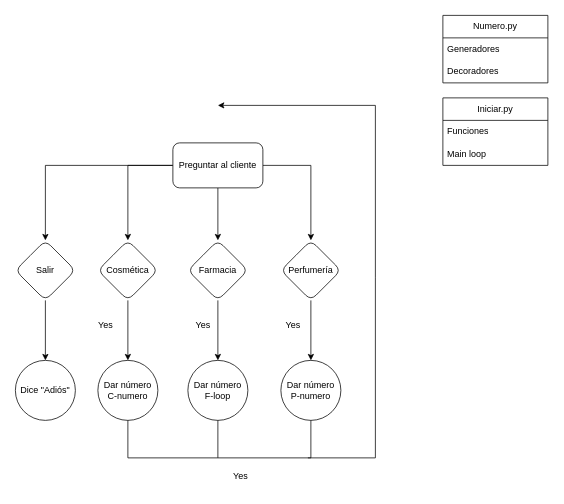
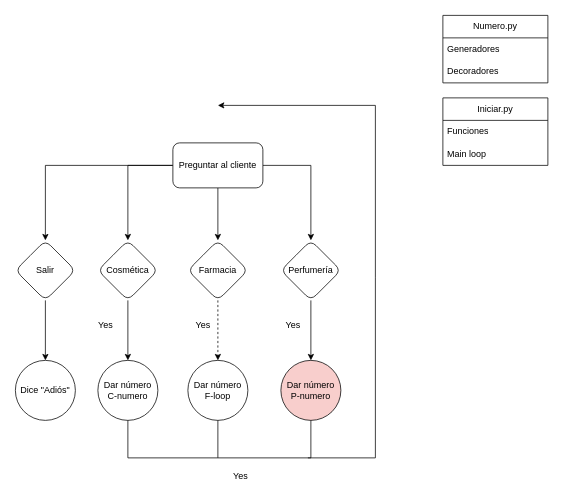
  <mxCell id="0" />
  <mxCell id="1" parent="0" />
  <mxCell id="2" value="" style="edgeStyle=orthogonalEdgeStyle;rounded=0;orthogonalLoop=1;jettySize=auto;html=1;" edge="1" parent="1" source="6" target="8"><mxGeometry relative="1" as="geometry" /></mxCell>
  <mxCell id="3" value="" style="edgeStyle=orthogonalEdgeStyle;rounded=0;orthogonalLoop=1;jettySize=auto;html=1;" edge="1" parent="1" source="6" target="10"><mxGeometry relative="1" as="geometry" /></mxCell>
  <mxCell id="4" value="" style="edgeStyle=orthogonalEdgeStyle;rounded=0;orthogonalLoop=1;jettySize=auto;html=1;" edge="1" parent="1" source="6" target="12"><mxGeometry relative="1" as="geometry" /></mxCell>
  <mxCell id="5" value="" style="edgeStyle=orthogonalEdgeStyle;rounded=0;orthogonalLoop=1;jettySize=auto;html=1;" edge="1" parent="1" source="6" target="30"><mxGeometry relative="1" as="geometry" /></mxCell>
  <mxCell id="6" value="Preguntar al cliente" style="rounded=1;whiteSpace=wrap;html=1;" vertex="1" parent="1"><mxGeometry x="230" y="190" width="120" height="60" as="geometry" /></mxCell>
  <mxCell id="7" value="" style="edgeStyle=orthogonalEdgeStyle;rounded=0;orthogonalLoop=1;jettySize=auto;html=1;" edge="1" parent="1" source="8" target="13"><mxGeometry relative="1" as="geometry" /></mxCell>
  <mxCell id="8" value="Cosmética" style="rhombus;whiteSpace=wrap;html=1;rounded=1;" vertex="1" parent="1"><mxGeometry x="130" y="320" width="80" height="80" as="geometry" /></mxCell>
- <mxCell id="9" value="" style="edgeStyle=orthogonalEdgeStyle;rounded=0;orthogonalLoop=1;jettySize=auto;html=1;" edge="1" parent="1" source="10" target="14"><mxGeometry relative="1" as="geometry" /></mxCell>
+ <mxCell id="9" value="" style="edgeStyle=orthogonalEdgeStyle;rounded=0;orthogonalLoop=1;jettySize=auto;html=1;dashed=1;" edge="1" parent="1" source="10" target="14"><mxGeometry relative="1" as="geometry" /></mxCell>
  <mxCell id="10" value="Farmacia" style="rhombus;whiteSpace=wrap;html=1;rounded=1;" vertex="1" parent="1"><mxGeometry x="250" y="320" width="80" height="80" as="geometry" /></mxCell>
  <mxCell id="11" value="" style="edgeStyle=orthogonalEdgeStyle;rounded=0;orthogonalLoop=1;jettySize=auto;html=1;" edge="1" parent="1" source="12" target="15"><mxGeometry relative="1" as="geometry" /></mxCell>
  <mxCell id="12" value="Perfumería" style="rhombus;whiteSpace=wrap;html=1;rounded=1;" vertex="1" parent="1"><mxGeometry x="374" y="320" width="80" height="80" as="geometry" /></mxCell>
  <mxCell id="13" value="Dar número C-numero" style="ellipse;whiteSpace=wrap;html=1;rounded=1;" vertex="1" parent="1"><mxGeometry x="130" y="480" width="80" height="80" as="geometry" /></mxCell>
  <mxCell id="14" value="Dar número F-loop" style="ellipse;whiteSpace=wrap;html=1;rounded=1;" vertex="1" parent="1"><mxGeometry x="250" y="480" width="80" height="80" as="geometry" /></mxCell>
- <mxCell id="15" value="Dar número P-numero" style="ellipse;whiteSpace=wrap;html=1;rounded=1;" vertex="1" parent="1"><mxGeometry x="374" y="480" width="80" height="80" as="geometry" /></mxCell>
+ <mxCell id="15" value="Dar número P-numero" style="ellipse;whiteSpace=wrap;html=1;rounded=1;fillColor=#f8cecc;" vertex="1" parent="1"><mxGeometry x="374" y="480" width="80" height="80" as="geometry" /></mxCell>
  <mxCell id="16" value="" style="endArrow=none;html=1;rounded=0;exitX=0.5;exitY=1;exitDx=0;exitDy=0;entryX=0.5;entryY=1;entryDx=0;entryDy=0;" edge="1" parent="1" source="15" target="13"><mxGeometry width="50" height="50" relative="1" as="geometry"><mxPoint x="390" y="390" as="sourcePoint" /><mxPoint x="440" y="340" as="targetPoint" /><Array as="points"><mxPoint x="414" y="610" /><mxPoint x="290" y="610" /><mxPoint x="170" y="610" /></Array></mxGeometry></mxCell>
  <mxCell id="17" value="" style="endArrow=none;html=1;rounded=0;exitX=0.5;exitY=1;exitDx=0;exitDy=0;" edge="1" parent="1" source="14"><mxGeometry width="50" height="50" relative="1" as="geometry"><mxPoint x="390" y="390" as="sourcePoint" /><mxPoint x="290" y="610" as="targetPoint" /></mxGeometry></mxCell>
  <mxCell id="18" value="" style="endArrow=classic;html=1;rounded=0;" edge="1" parent="1"><mxGeometry width="50" height="50" relative="1" as="geometry"><mxPoint x="410" y="610" as="sourcePoint" /><mxPoint x="290" y="140" as="targetPoint" /><Array as="points"><mxPoint x="500" y="610" /><mxPoint x="500" y="370" /><mxPoint x="500" y="140" /></Array></mxGeometry></mxCell>
  <mxCell id="19" value="Numero.py" style="swimlane;fontStyle=0;childLayout=stackLayout;horizontal=1;startSize=30;horizontalStack=0;resizeParent=1;resizeParentMax=0;resizeLast=0;collapsible=1;marginBottom=0;whiteSpace=wrap;html=1;" vertex="1" parent="1"><mxGeometry x="590" y="20" width="140" height="90" as="geometry" /></mxCell>
  <mxCell id="20" value="Generadores" style="text;strokeColor=none;fillColor=none;align=left;verticalAlign=middle;spacingLeft=4;spacingRight=4;overflow=hidden;points=[[0,0.5],[1,0.5]];portConstraint=eastwest;rotatable=0;whiteSpace=wrap;html=1;" vertex="1" parent="19"><mxGeometry y="30" width="140" height="30" as="geometry" /></mxCell>
  <mxCell id="21" value="Decoradores" style="text;strokeColor=none;fillColor=none;align=left;verticalAlign=middle;spacingLeft=4;spacingRight=4;overflow=hidden;points=[[0,0.5],[1,0.5]];portConstraint=eastwest;rotatable=0;whiteSpace=wrap;html=1;" vertex="1" parent="19"><mxGeometry y="60" width="140" height="30" as="geometry" /></mxCell>
  <mxCell id="22" value="Iniciar.py" style="swimlane;fontStyle=0;childLayout=stackLayout;horizontal=1;startSize=30;horizontalStack=0;resizeParent=1;resizeParentMax=0;resizeLast=0;collapsible=1;marginBottom=0;whiteSpace=wrap;html=1;" vertex="1" parent="1"><mxGeometry x="590" y="130" width="140" height="90" as="geometry" /></mxCell>
  <mxCell id="23" value="Funciones" style="text;strokeColor=none;fillColor=none;align=left;verticalAlign=middle;spacingLeft=4;spacingRight=4;overflow=hidden;points=[[0,0.5],[1,0.5]];portConstraint=eastwest;rotatable=0;whiteSpace=wrap;html=1;" vertex="1" parent="22"><mxGeometry y="30" width="140" height="30" as="geometry" /></mxCell>
  <mxCell id="24" value="Main loop" style="text;strokeColor=none;fillColor=none;align=left;verticalAlign=middle;spacingLeft=4;spacingRight=4;overflow=hidden;points=[[0,0.5],[1,0.5]];portConstraint=eastwest;rotatable=0;whiteSpace=wrap;html=1;" vertex="1" parent="22"><mxGeometry y="60" width="140" height="30" as="geometry" /></mxCell>
  <mxCell id="25" value="Yes" style="text;html=1;align=center;verticalAlign=middle;resizable=0;points=[];autosize=1;strokeColor=none;fillColor=none;" vertex="1" parent="1"><mxGeometry x="120" y="418" width="40" height="30" as="geometry" /></mxCell>
  <mxCell id="26" value="Yes" style="text;html=1;align=center;verticalAlign=middle;resizable=0;points=[];autosize=1;strokeColor=none;fillColor=none;" vertex="1" parent="1"><mxGeometry x="250" y="418" width="40" height="30" as="geometry" /></mxCell>
  <mxCell id="27" value="Yes" style="text;html=1;align=center;verticalAlign=middle;resizable=0;points=[];autosize=1;strokeColor=none;fillColor=none;" vertex="1" parent="1"><mxGeometry x="370" y="418" width="40" height="30" as="geometry" /></mxCell>
  <mxCell id="28" value="Yes" style="text;html=1;align=center;verticalAlign=middle;resizable=0;points=[];autosize=1;strokeColor=none;fillColor=none;" vertex="1" parent="1"><mxGeometry x="300" y="620" width="40" height="30" as="geometry" /></mxCell>
  <mxCell id="29" value="" style="edgeStyle=orthogonalEdgeStyle;rounded=0;orthogonalLoop=1;jettySize=auto;html=1;" edge="1" parent="1" source="30" target="31"><mxGeometry relative="1" as="geometry" /></mxCell>
  <mxCell id="30" value="Salir" style="rhombus;whiteSpace=wrap;html=1;rounded=1;" vertex="1" parent="1"><mxGeometry x="20" y="320" width="80" height="80" as="geometry" /></mxCell>
  <mxCell id="31" value="Dice &quot;Adiós&quot;" style="ellipse;whiteSpace=wrap;html=1;rounded=1;" vertex="1" parent="1"><mxGeometry x="20" y="480" width="80" height="80" as="geometry" /></mxCell>
